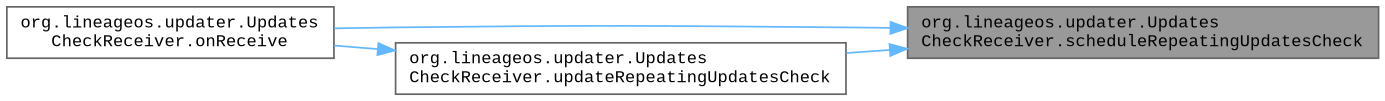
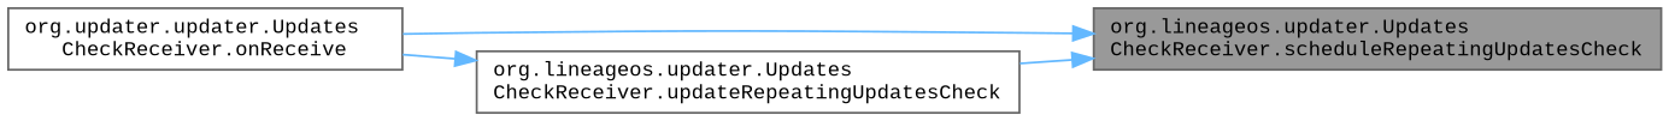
  digraph {
    rankdir=RL
    fontname="Liberation Mono"
    node [color=grey40 fillcolor=white fontname="Liberation Mono" fontsize=10 shape=box style=filled]
    edge [color=steelblue1 dir=back fontname="Liberation Mono" fontsize=10 labelfontname=Helvetica labelfontsize=10 style=solid]
    n1 [color=gray40 fillcolor=grey60 fontcolor=black height=0.2 label="org.lineageos.updater.Updates\lCheckReceiver.scheduleRepeatingUpdatesCheck" width=0.4]
-   n2 [height=0.2 label="org.lineageos.updater.Updates\lCheckReceiver.onReceive" width=0.4]
+   n2 [height=0.2 label="org.updater.updater.Updates\lCheckReceiver.onReceive" width=0.4]
    n3 [height=0.2 label="org.lineageos.updater.Updates\lCheckReceiver.updateRepeatingUpdatesCheck" width=0.4]
    n1 -> n2
    n1 -> n3
    n3 -> n2
  }
